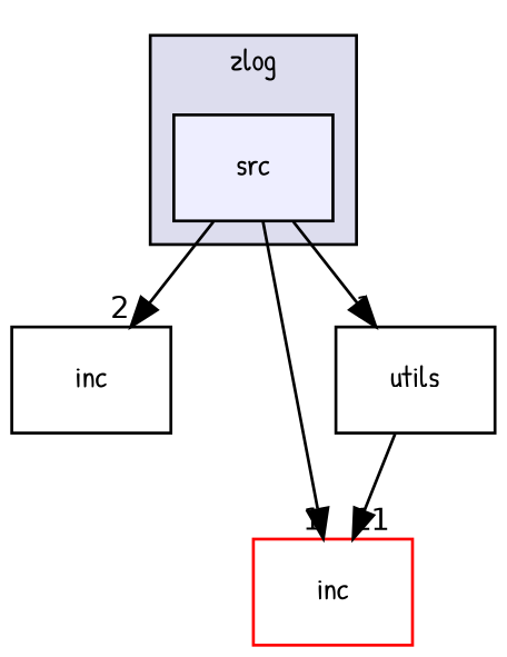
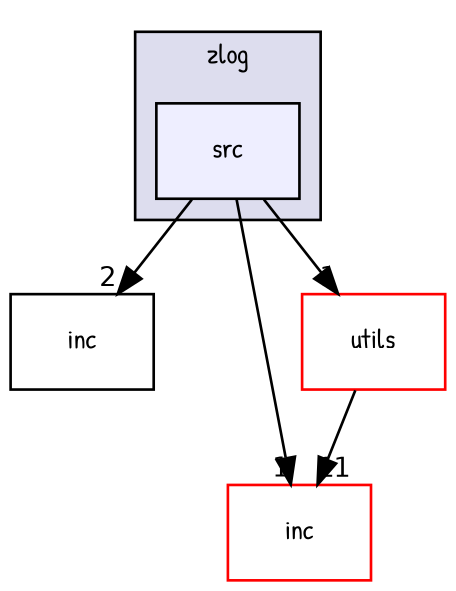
  digraph {
    compound=true
    fontname="Patrick Hand"
    node [fillcolor=white fontname="Patrick Hand" fontsize=10 shape=box style=filled]
    edge [headlabel=1 labeldistance=1.5 labelfontname=Helvetica labelfontsize=10 fontname="Patrick Hand"]
    n1 [fillcolor="#eeeeff" label=src pencolor=black]
    n2 [label=inc fillcolor="" style=""]
    n3 [color=red label=inc]
-   n4 [color=black label=utils]
+   n4 [color=red label=utils]
    subgraph cluster_1 {
      bgcolor="#ddddee"
      fontsize=10
      label=zlog
      pencolor=black
      n1
    }
    n1 -> n2 [headlabel=2]
    n1 -> n3
    n1 -> n4
    n4 -> n3 [headlabel=11]
  }
